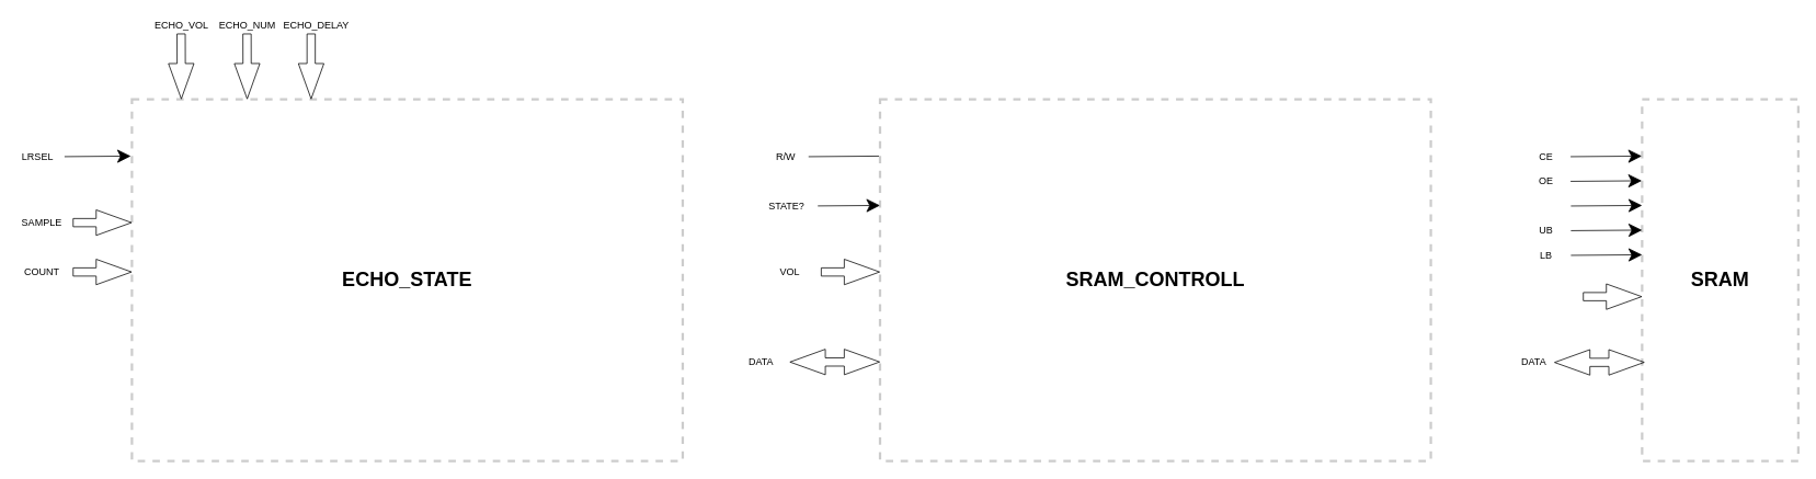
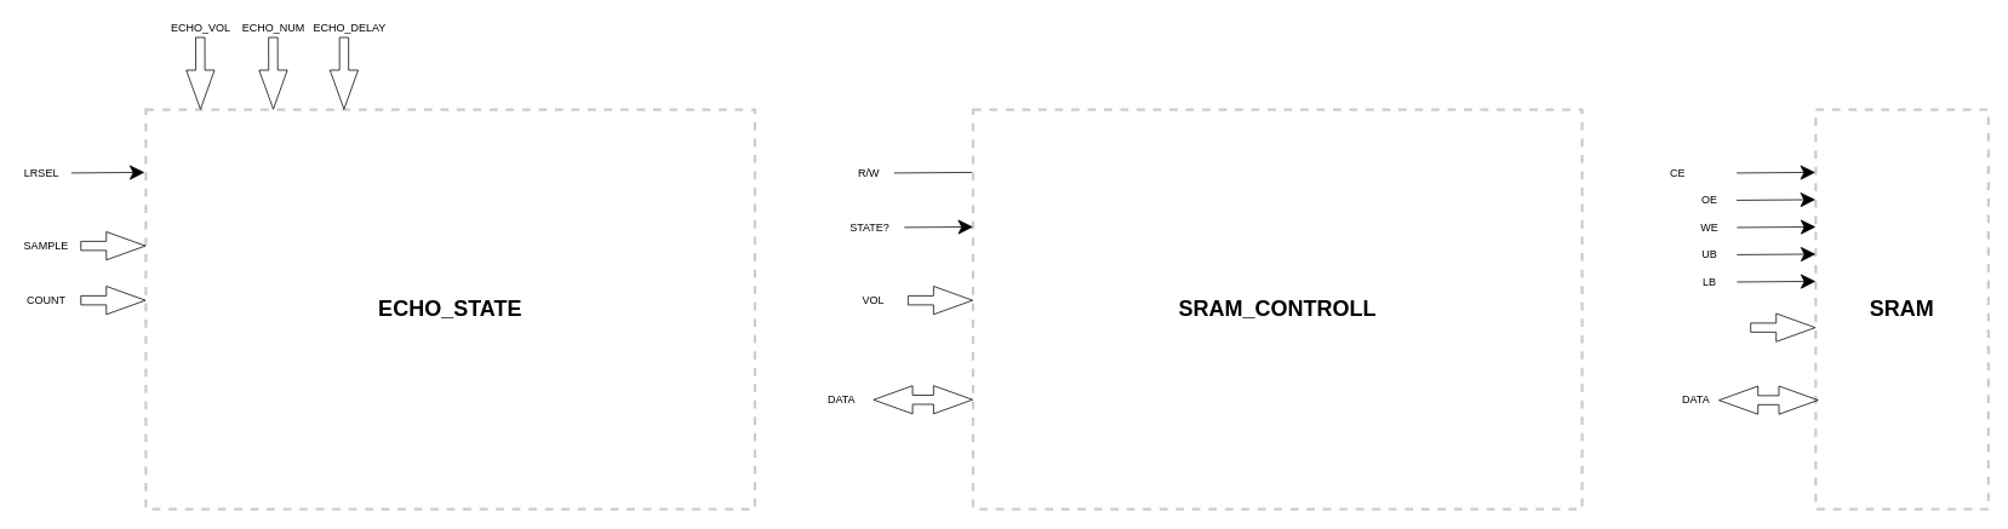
  <mxCell id="0" />
  <mxCell id="1" parent="0" />
  <mxCell id="2" value="&lt;font style=&quot;font-size: 24px&quot;&gt;&lt;b&gt;ECHO_STATE&lt;/b&gt;&lt;/font&gt;" style="rounded=0;whiteSpace=wrap;html=1;hachureGap=4;pointerEvents=0;dashed=1;opacity=20;strokeWidth=3;" parent="1" vertex="1"><mxGeometry x="160" y="120" width="670" height="440" as="geometry" /></mxCell>
  <mxCell id="3" value="LRSEL" style="text;html=1;align=center;verticalAlign=middle;resizable=0;points=[];autosize=1;strokeColor=none;fillColor=none;" parent="1" vertex="1"><mxGeometry y="180" width="50" height="20" as="geometry" x="20" /></mxCell>
  <mxCell id="4" value="" style="shape=flexArrow;endArrow=classic;html=1;startSize=14;endSize=14;sourcePerimeterSpacing=8;targetPerimeterSpacing=8;" parent="1" source="5" edge="1"><mxGeometry width="50" height="50" relative="1" as="geometry"><mxPoint x="80" y="270" as="sourcePoint" /><mxPoint x="160" y="270" as="targetPoint" /></mxGeometry></mxCell>
  <mxCell id="5" value="SAMPLE" style="text;html=1;align=center;verticalAlign=middle;resizable=0;points=[];autosize=1;strokeColor=none;fillColor=none;" parent="1" vertex="1"><mxGeometry y="260" width="60" height="20" as="geometry" x="20" /></mxCell>
  <mxCell id="6" value="" style="endArrow=classic;html=1;startSize=14;endSize=14;sourcePerimeterSpacing=8;targetPerimeterSpacing=8;entryX=-0.002;entryY=0.157;entryDx=0;entryDy=0;entryPerimeter=0;" parent="1" source="3" target="2" edge="1"><mxGeometry width="50" height="50" relative="1" as="geometry"><mxPoint x="140" y="280" as="sourcePoint" /><mxPoint x="120" y="187" as="targetPoint" /></mxGeometry></mxCell>
  <mxCell id="7" value="" style="group" parent="1" vertex="1" connectable="0"><mxGeometry x="180" y="20" width="80" height="100" as="geometry" /></mxCell>
  <mxCell id="8" value="ECHO_VOL" style="text;html=1;align=center;verticalAlign=middle;resizable=0;points=[];autosize=1;strokeColor=none;fillColor=none;" parent="7" vertex="1"><mxGeometry width="80" height="20" as="geometry" /></mxCell>
  <mxCell id="9" value="" style="shape=flexArrow;endArrow=classic;html=1;startSize=14;endSize=14;sourcePerimeterSpacing=8;targetPerimeterSpacing=8;entryX=0.455;entryY=0.001;entryDx=0;entryDy=0;entryPerimeter=0;" parent="7" edge="1"><mxGeometry width="50" height="50" relative="1" as="geometry"><mxPoint x="39.86" y="20" as="sourcePoint" /><mxPoint x="40.06" y="100" as="targetPoint" /></mxGeometry></mxCell>
  <mxCell id="10" value="" style="group" parent="1" vertex="1" connectable="0"><mxGeometry x="260" y="20" width="80" height="100" as="geometry" /></mxCell>
  <mxCell id="11" value="ECHO_NUM" style="text;html=1;align=center;verticalAlign=middle;resizable=0;points=[];autosize=1;strokeColor=none;fillColor=none;" parent="10" vertex="1"><mxGeometry width="80" height="20" as="geometry" /></mxCell>
  <mxCell id="12" value="" style="shape=flexArrow;endArrow=classic;html=1;startSize=14;endSize=14;sourcePerimeterSpacing=8;targetPerimeterSpacing=8;entryX=0.455;entryY=0.001;entryDx=0;entryDy=0;entryPerimeter=0;" parent="10" edge="1"><mxGeometry width="50" height="50" relative="1" as="geometry"><mxPoint x="40" y="20" as="sourcePoint" /><mxPoint x="40.2" y="100" as="targetPoint" /></mxGeometry></mxCell>
  <mxCell id="13" value="" style="group" parent="1" vertex="1" connectable="0"><mxGeometry x="334" y="20" width="100" height="20" as="geometry" /></mxCell>
  <mxCell id="14" value="" style="shape=flexArrow;endArrow=classic;html=1;startSize=14;endSize=14;sourcePerimeterSpacing=8;targetPerimeterSpacing=8;" parent="13" edge="1"><mxGeometry width="50" height="50" relative="1" as="geometry"><mxPoint x="44" y="20" as="sourcePoint" /><mxPoint x="44" y="100" as="targetPoint" /></mxGeometry></mxCell>
  <mxCell id="15" value="ECHO_DELAY" style="text;html=1;align=center;verticalAlign=middle;resizable=0;points=[];autosize=1;strokeColor=none;fillColor=none;" parent="13" vertex="1"><mxGeometry width="100" height="20" as="geometry" /></mxCell>
  <mxCell id="16" value="" style="shape=flexArrow;endArrow=classic;html=1;startSize=14;endSize=14;sourcePerimeterSpacing=8;targetPerimeterSpacing=8;" parent="1" source="17" edge="1"><mxGeometry width="50" height="50" relative="1" as="geometry"><mxPoint x="80" y="330" as="sourcePoint" /><mxPoint x="160" y="330" as="targetPoint" /></mxGeometry></mxCell>
  <mxCell id="17" value="COUNT" style="text;html=1;align=center;verticalAlign=middle;resizable=0;points=[];autosize=1;strokeColor=none;fillColor=none;" parent="1" vertex="1"><mxGeometry y="320" width="60" height="20" as="geometry" x="20" /></mxCell>
  <mxCell id="18" value="&lt;b&gt;&lt;font style=&quot;font-size: 24px&quot;&gt;SRAM_CONTROLL&lt;/font&gt;&lt;/b&gt;" style="rounded=0;whiteSpace=wrap;html=1;hachureGap=4;pointerEvents=0;dashed=1;opacity=20;strokeWidth=3;" parent="1" vertex="1"><mxGeometry x="1070" y="120" width="670" height="440" as="geometry" /></mxCell>
  <mxCell id="19" value="R/W" style="text;html=1;align=center;verticalAlign=middle;resizable=0;points=[];autosize=1;strokeColor=none;fillColor=none;" parent="1" vertex="1"><mxGeometry x="935" y="180" width="40" height="20" as="geometry" /></mxCell>
  <mxCell id="20" value="" style="endArrow=none;html=1;startSize=14;endSize=14;sourcePerimeterSpacing=8;targetPerimeterSpacing=8;entryX=-0.002;entryY=0.157;entryDx=0;entryDy=0;entryPerimeter=0;" parent="1" source="19" target="18" edge="1"><mxGeometry width="50" height="50" relative="1" as="geometry"><mxPoint x="1050" y="280" as="sourcePoint" /><mxPoint x="1030" y="187" as="targetPoint" /></mxGeometry></mxCell>
  <mxCell id="21" value="" style="shape=flexArrow;endArrow=classic;html=1;startSize=14;endSize=14;sourcePerimeterSpacing=8;targetPerimeterSpacing=8;" parent="1" source="22" edge="1"><mxGeometry width="50" height="50" relative="1" as="geometry"><mxPoint x="990" y="330" as="sourcePoint" /><mxPoint x="1070" y="330" as="targetPoint" /></mxGeometry></mxCell>
  <mxCell id="22" value="VOL" style="text;html=1;align=center;verticalAlign=middle;resizable=0;points=[];autosize=1;strokeColor=none;fillColor=none;" parent="1" vertex="1"><mxGeometry x="930" y="320" width="60" height="20" as="geometry" /></mxCell>
  <mxCell id="23" value="DATA" style="text;html=1;align=center;verticalAlign=middle;resizable=0;points=[];autosize=1;strokeColor=none;fillColor=none;" parent="1" vertex="1"><mxGeometry x="900" y="430" width="50" height="20" as="geometry" /></mxCell>
  <mxCell id="24" value="&lt;b&gt;&lt;font style=&quot;font-size: 24px&quot;&gt;SRAM&lt;/font&gt;&lt;/b&gt;" style="rounded=0;whiteSpace=wrap;html=1;hachureGap=4;pointerEvents=0;dashed=1;opacity=20;strokeWidth=3;" parent="1" vertex="1"><mxGeometry x="1997" y="120" width="190" height="440" as="geometry" /></mxCell>
- <mxCell id="25" value="CE" style="text;html=1;align=center;verticalAlign=middle;resizable=0;points=[];autosize=1;strokeColor=none;fillColor=none;" parent="1" vertex="1"><mxGeometry x="1865" y="180" width="30" height="20" as="geometry" /></mxCell>
+ <mxCell id="25" value="CE" style="text;html=1;align=center;verticalAlign=middle;resizable=0;points=[];autosize=1;strokeColor=none;fillColor=none;" parent="1" vertex="1"><mxGeometry x="1830" y="180" width="30" height="20" as="geometry" /></mxCell>
  <mxCell id="26" value="" style="endArrow=classic;html=1;startSize=14;endSize=14;sourcePerimeterSpacing=8;targetPerimeterSpacing=8;entryX=-0.002;entryY=0.157;entryDx=0;entryDy=0;entryPerimeter=0;" parent="1" target="24" edge="1"><mxGeometry width="50" height="50" relative="1" as="geometry"><mxPoint x="1910" y="189.775" as="sourcePoint" /><mxPoint x="1957" y="187" as="targetPoint" /></mxGeometry></mxCell>
  <mxCell id="27" value="" style="shape=flexArrow;endArrow=classic;html=1;startSize=14;endSize=14;sourcePerimeterSpacing=8;targetPerimeterSpacing=8;" parent="1" edge="1"><mxGeometry width="50" height="50" relative="1" as="geometry"><mxPoint x="1925" y="360" as="sourcePoint" /><mxPoint x="1997" y="360" as="targetPoint" /></mxGeometry></mxCell>
  <mxCell id="28" value="DATA" style="text;html=1;align=center;verticalAlign=middle;resizable=0;points=[];autosize=1;strokeColor=none;fillColor=none;" parent="1" vertex="1"><mxGeometry x="1840" y="430" width="50" height="20" as="geometry" /></mxCell>
  <mxCell id="29" value="" style="shape=flexArrow;endArrow=classic;startArrow=classic;html=1;startSize=14;endSize=14;sourcePerimeterSpacing=8;targetPerimeterSpacing=8;entryX=0.016;entryY=0.727;entryDx=0;entryDy=0;entryPerimeter=0;" parent="1" target="24" edge="1"><mxGeometry width="100" height="100" relative="1" as="geometry"><mxPoint x="1890" y="440" as="sourcePoint" /><mxPoint x="1990" y="340" as="targetPoint" /></mxGeometry></mxCell>
  <mxCell id="30" value="OE" style="text;html=1;align=center;verticalAlign=middle;resizable=0;points=[];autosize=1;strokeColor=none;fillColor=none;" parent="1" vertex="1"><mxGeometry x="1865" y="210" width="30" height="20" as="geometry" /></mxCell>
  <mxCell id="31" value="" style="endArrow=classic;html=1;startSize=14;endSize=14;sourcePerimeterSpacing=8;targetPerimeterSpacing=8;entryX=-0.002;entryY=0.157;entryDx=0;entryDy=0;entryPerimeter=0;" parent="1" edge="1"><mxGeometry width="50" height="50" relative="1" as="geometry"><mxPoint x="1910" y="219.775" as="sourcePoint" /><mxPoint x="1996.62" y="219.08" as="targetPoint" /></mxGeometry></mxCell>
+ <mxCell id="32" value="WE" style="text;html=1;align=center;verticalAlign=middle;resizable=0;points=[];autosize=1;strokeColor=none;fillColor=none;" parent="1" vertex="1"><mxGeometry x="1865.38" y="240" width="30" height="20" as="geometry" /></mxCell>
  <mxCell id="33" value="" style="endArrow=classic;html=1;startSize=14;endSize=14;sourcePerimeterSpacing=8;targetPerimeterSpacing=8;entryX=-0.002;entryY=0.157;entryDx=0;entryDy=0;entryPerimeter=0;" parent="1" edge="1"><mxGeometry width="50" height="50" relative="1" as="geometry"><mxPoint x="1910.38" y="249.775" as="sourcePoint" /><mxPoint x="1997" y="249.08" as="targetPoint" /></mxGeometry></mxCell>
  <mxCell id="34" value="UB" style="text;html=1;align=center;verticalAlign=middle;resizable=0;points=[];autosize=1;strokeColor=none;fillColor=none;" parent="1" vertex="1"><mxGeometry x="1865.38" y="270" width="30" height="20" as="geometry" /></mxCell>
  <mxCell id="35" value="" style="endArrow=classic;html=1;startSize=14;endSize=14;sourcePerimeterSpacing=8;targetPerimeterSpacing=8;entryX=-0.002;entryY=0.157;entryDx=0;entryDy=0;entryPerimeter=0;" parent="1" edge="1"><mxGeometry width="50" height="50" relative="1" as="geometry"><mxPoint x="1910.38" y="279.775" as="sourcePoint" /><mxPoint x="1997" y="279.08" as="targetPoint" /></mxGeometry></mxCell>
  <mxCell id="36" value="LB" style="text;html=1;align=center;verticalAlign=middle;resizable=0;points=[];autosize=1;strokeColor=none;fillColor=none;" parent="1" vertex="1"><mxGeometry x="1865.38" y="300" width="30" height="20" as="geometry" /></mxCell>
  <mxCell id="37" value="" style="endArrow=classic;html=1;startSize=14;endSize=14;sourcePerimeterSpacing=8;targetPerimeterSpacing=8;entryX=-0.002;entryY=0.157;entryDx=0;entryDy=0;entryPerimeter=0;" parent="1" edge="1"><mxGeometry width="50" height="50" relative="1" as="geometry"><mxPoint x="1910.38" y="309.775" as="sourcePoint" /><mxPoint x="1997" y="309.08" as="targetPoint" /></mxGeometry></mxCell>
  <mxCell id="38" value="" style="shape=flexArrow;endArrow=classic;startArrow=classic;html=1;startSize=14;endSize=14;sourcePerimeterSpacing=8;targetPerimeterSpacing=8;entryX=0.016;entryY=0.727;entryDx=0;entryDy=0;entryPerimeter=0;" parent="1" edge="1"><mxGeometry width="100" height="100" relative="1" as="geometry"><mxPoint x="959.96" y="439.53" as="sourcePoint" /><mxPoint x="1070" y="439.41" as="targetPoint" /></mxGeometry></mxCell>
  <mxCell id="39" value="STATE?" style="text;html=1;align=center;verticalAlign=middle;resizable=0;points=[];autosize=1;strokeColor=none;fillColor=none;" parent="1" vertex="1"><mxGeometry x="926.34" y="240" width="60" height="20" as="geometry" /></mxCell>
  <mxCell id="40" value="" style="endArrow=classic;html=1;startSize=14;endSize=14;sourcePerimeterSpacing=8;targetPerimeterSpacing=8;entryX=-0.002;entryY=0.157;entryDx=0;entryDy=0;entryPerimeter=0;" parent="1" source="39" edge="1"><mxGeometry width="50" height="50" relative="1" as="geometry"><mxPoint x="1051.34" y="340" as="sourcePoint" /><mxPoint x="1070" y="249.08" as="targetPoint" /></mxGeometry></mxCell>
